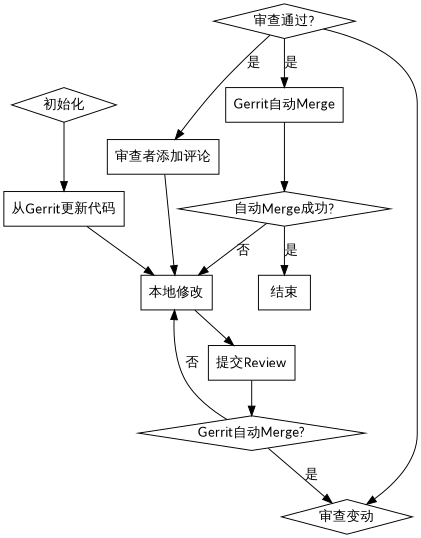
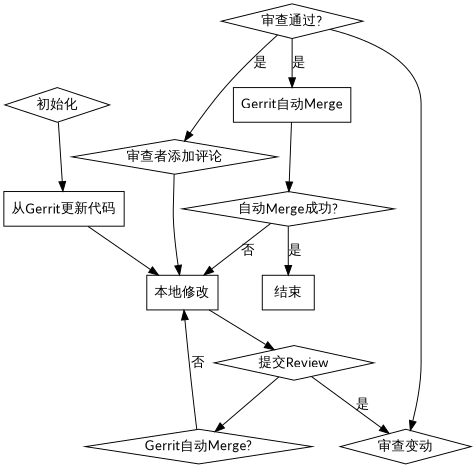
  digraph {
    fontname=Lato
    node [fontname=Lato shape=box]
    edge [fontname=Lato]
    "初始化" [shape=diamond]
    "从Gerrit更新代码"
    "本地修改"
-   "提交Review"
+   "提交Review" [shape=diamond]
    n5 [label="Gerrit自动Merge?" shape=diamond]
    "审查变动" [shape=diamond]
    "审查通过?" [shape=diamond]
    "Gerrit自动Merge"
-   "审查者添加评论"
+   "审查者添加评论" [shape=diamond]
    "自动Merge成功?" [shape=diamond]
    "结束"
    "初始化" -> "从Gerrit更新代码"
    "从Gerrit更新代码" -> "本地修改"
    "本地修改" -> "提交Review"
    "提交Review" -> n5
    n5 -> "本地修改" [label="否"]
-   n5 -> "审查变动" [label="是"]
+   "提交Review" -> "审查变动" [label="是"]
    "审查通过?" -> "审查变动"
    "审查通过?" -> "Gerrit自动Merge" [label="是"]
    "审查通过?" -> "审查者添加评论" [label="是"]
    "Gerrit自动Merge" -> "自动Merge成功?"
    "审查者添加评论" -> "本地修改"
    "自动Merge成功?" -> "本地修改" [label="否"]
    "自动Merge成功?" -> "结束" [label="是"]
  }
